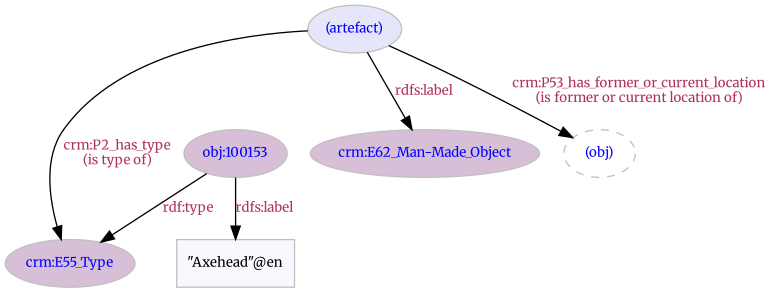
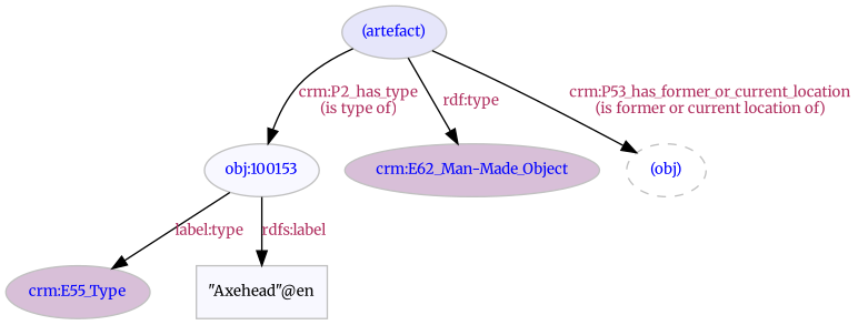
  digraph {
    fontname=Merriweather
    node [color=gray fillcolor=ghostwhite fontcolor=blue fontname=Merriweather fontsize=10 style=filled]
    edge [color=black fontcolor=maroon fontname=Merriweather fontsize=10]
    "crm:E55_Type" [fillcolor=thistle]
-   "obj:100153" [fillcolor=thistle]
+   "obj:100153"
    "\"Axehead\"@en" [fontcolor=black shape=box]
    n4 [fillcolor=thistle label="crm:E62_Man-Made_Object"]
    "(artefact)" [fillcolor=lavender]
    n6 [label="(obj)" style=dashed]
-   "obj:100153" -> "crm:E55_Type" [label="rdf:type"]
+   "obj:100153" -> "crm:E55_Type" [label="label:type"]
    "obj:100153" -> "\"Axehead\"@en" [label="rdfs:label"]
-   "(artefact)" -> "crm:E55_Type" [label="crm:P2_has_type\n(is type of)"]
-   "(artefact)" -> n4 [label="rdfs:label"]
+   "(artefact)" -> "obj:100153" [label="crm:P2_has_type\n(is type of)"]
+   "(artefact)" -> n4 [label="rdf:type"]
    "(artefact)" -> n6 [label="crm:P53_has_former_or_current_location\n(is former or current location of)"]
  }
